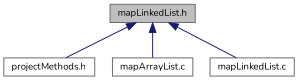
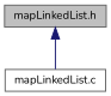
  digraph {
    fontname=Nunito
    node [color=gray40 fillcolor=white fontname=Nunito fontsize=10 shape=record style=filled]
    edge [color=midnightblue dir=back fontname=Nunito fontsize=10 labelfontname=Helvetica labelfontsize=10 style=solid]
    n1 [fillcolor=grey75 fontcolor=black height=0.2 label="mapLinkedList.h" width=0.4]
-   n2 [height=0.2 label="projectMethods.h" width=0.4]
-   n3 [height=0.2 label="mapArrayList.c" width=0.4]
    n4 [height=0.2 label="mapLinkedList.c" width=0.4]
-   n1 -> n2
-   n1 -> n3
    n1 -> n4
  }
